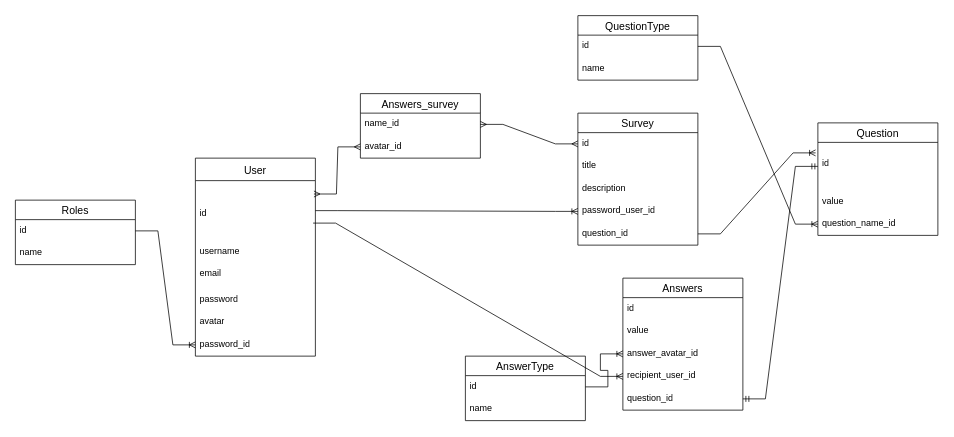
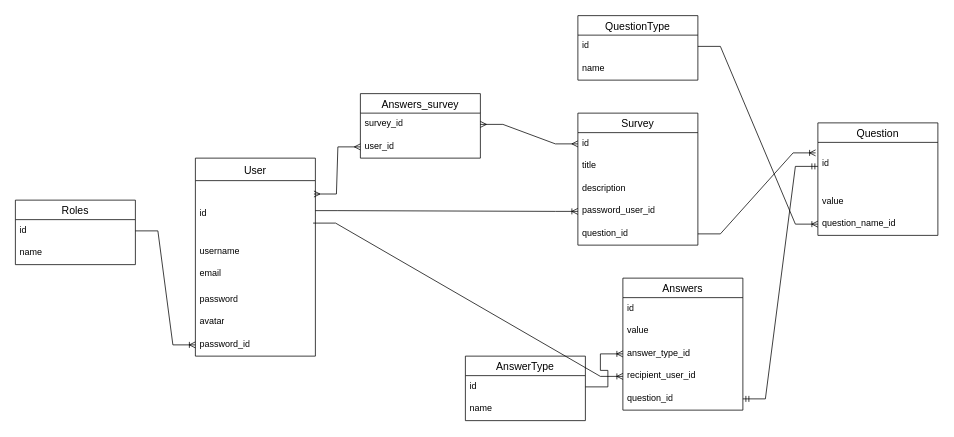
  <mxCell id="0" />
  <mxCell id="1" parent="0" />
  <mxCell id="2" value="User" style="swimlane;fontStyle=0;childLayout=stackLayout;horizontal=1;startSize=30;horizontalStack=0;resizeParent=1;resizeParentMax=0;resizeLast=0;collapsible=1;marginBottom=0;align=center;fontSize=14;" parent="1" vertex="1"><mxGeometry x="260" y="210" width="160" height="264" as="geometry"><mxRectangle x="110" y="50" width="70" height="30" as="alternateBounds" /></mxGeometry></mxCell>
  <mxCell id="3" value="&lt;div&gt;&lt;br&gt;&lt;/div&gt;&lt;div&gt;&lt;br&gt;&lt;/div&gt;id" style="text;strokeColor=none;fillColor=none;spacingLeft=4;spacingRight=4;overflow=hidden;rotatable=0;points=[[0,0.5],[1,0.5]];portConstraint=eastwest;fontSize=12;whiteSpace=wrap;html=1;" parent="2" vertex="1"><mxGeometry y="30" width="160" height="80" as="geometry" /></mxCell>
  <mxCell id="4" value="username" style="text;strokeColor=none;fillColor=none;spacingLeft=4;spacingRight=4;overflow=hidden;rotatable=0;points=[[0,0.5],[1,0.5]];portConstraint=eastwest;fontSize=12;whiteSpace=wrap;html=1;" parent="2" vertex="1"><mxGeometry y="110" width="160" height="30" as="geometry" /></mxCell>
  <mxCell id="5" value="email" style="text;strokeColor=none;fillColor=none;spacingLeft=4;spacingRight=4;overflow=hidden;rotatable=0;points=[[0,0.5],[1,0.5]];portConstraint=eastwest;fontSize=12;whiteSpace=wrap;html=1;" parent="2" vertex="1"><mxGeometry y="140" width="160" height="34" as="geometry" /></mxCell>
  <mxCell id="6" value="password" style="text;strokeColor=none;fillColor=none;spacingLeft=4;spacingRight=4;overflow=hidden;rotatable=0;points=[[0,0.5],[1,0.5]];portConstraint=eastwest;fontSize=12;whiteSpace=wrap;html=1;" parent="2" vertex="1"><mxGeometry y="174" width="160" height="30" as="geometry" /></mxCell>
  <mxCell id="7" value="avatar" style="text;strokeColor=none;fillColor=none;spacingLeft=4;spacingRight=4;overflow=hidden;rotatable=0;points=[[0,0.5],[1,0.5]];portConstraint=eastwest;fontSize=12;whiteSpace=wrap;html=1;" parent="2" vertex="1"><mxGeometry y="204" width="160" height="30" as="geometry" /></mxCell>
  <mxCell id="8" value="password_id" style="text;strokeColor=none;fillColor=none;spacingLeft=4;spacingRight=4;overflow=hidden;rotatable=0;points=[[0,0.5],[1,0.5]];portConstraint=eastwest;fontSize=12;whiteSpace=wrap;html=1;" parent="2" vertex="1"><mxGeometry y="234" width="160" height="30" as="geometry" /></mxCell>
  <mxCell id="9" value="Survey" style="swimlane;fontStyle=0;childLayout=stackLayout;horizontal=1;startSize=26;horizontalStack=0;resizeParent=1;resizeParentMax=0;resizeLast=0;collapsible=1;marginBottom=0;align=center;fontSize=14;" parent="1" vertex="1"><mxGeometry x="770" y="150" width="160" height="176" as="geometry" /></mxCell>
  <mxCell id="10" value="id" style="text;strokeColor=none;fillColor=none;spacingLeft=4;spacingRight=4;overflow=hidden;rotatable=0;points=[[0,0.5],[1,0.5]];portConstraint=eastwest;fontSize=12;whiteSpace=wrap;html=1;" parent="9" vertex="1"><mxGeometry y="26" width="160" height="30" as="geometry" /></mxCell>
  <mxCell id="11" value="title" style="text;strokeColor=none;fillColor=none;spacingLeft=4;spacingRight=4;overflow=hidden;rotatable=0;points=[[0,0.5],[1,0.5]];portConstraint=eastwest;fontSize=12;whiteSpace=wrap;html=1;" parent="9" vertex="1"><mxGeometry y="56" width="160" height="30" as="geometry" /></mxCell>
  <mxCell id="12" value="description" style="text;strokeColor=none;fillColor=none;spacingLeft=4;spacingRight=4;overflow=hidden;rotatable=0;points=[[0,0.5],[1,0.5]];portConstraint=eastwest;fontSize=12;whiteSpace=wrap;html=1;" parent="9" vertex="1"><mxGeometry y="86" width="160" height="30" as="geometry" /></mxCell>
  <mxCell id="13" value="password_user_id" style="text;strokeColor=none;fillColor=none;spacingLeft=4;spacingRight=4;overflow=hidden;rotatable=0;points=[[0,0.5],[1,0.5]];portConstraint=eastwest;fontSize=12;whiteSpace=wrap;html=1;" parent="9" vertex="1"><mxGeometry y="116" width="160" height="30" as="geometry" /></mxCell>
  <mxCell id="14" value="question_id" style="text;strokeColor=none;fillColor=none;spacingLeft=4;spacingRight=4;overflow=hidden;rotatable=0;points=[[0,0.5],[1,0.5]];portConstraint=eastwest;fontSize=12;whiteSpace=wrap;html=1;" parent="9" vertex="1"><mxGeometry y="146" width="160" height="30" as="geometry" /></mxCell>
  <mxCell id="15" value="Question" style="swimlane;fontStyle=0;childLayout=stackLayout;horizontal=1;startSize=26;horizontalStack=0;resizeParent=1;resizeParentMax=0;resizeLast=0;collapsible=1;marginBottom=0;align=center;fontSize=14;" parent="1" vertex="1"><mxGeometry x="1090" y="163" width="160" height="150" as="geometry" /></mxCell>
  <mxCell id="16" value="&lt;div&gt;&lt;br&gt;&lt;/div&gt;id" style="text;strokeColor=none;fillColor=none;spacingLeft=4;spacingRight=4;overflow=hidden;rotatable=0;points=[[0,0.5],[1,0.5]];portConstraint=eastwest;fontSize=12;whiteSpace=wrap;html=1;" parent="15" vertex="1"><mxGeometry y="26" width="160" height="64" as="geometry" /></mxCell>
  <mxCell id="17" value="value" style="text;strokeColor=none;fillColor=none;spacingLeft=4;spacingRight=4;overflow=hidden;rotatable=0;points=[[0,0.5],[1,0.5]];portConstraint=eastwest;fontSize=12;whiteSpace=wrap;html=1;" parent="15" vertex="1"><mxGeometry y="90" width="160" height="30" as="geometry" /></mxCell>
  <mxCell id="18" value="question_name_id" style="text;strokeColor=none;fillColor=none;spacingLeft=4;spacingRight=4;overflow=hidden;rotatable=0;points=[[0,0.5],[1,0.5]];portConstraint=eastwest;fontSize=12;whiteSpace=wrap;html=1;" parent="15" vertex="1"><mxGeometry y="120" width="160" height="30" as="geometry" /></mxCell>
  <mxCell id="19" value="" style="edgeStyle=entityRelationEdgeStyle;fontSize=12;html=1;endArrow=ERoneToMany;rounded=0;entryX=0;entryY=0.5;entryDx=0;entryDy=0;" parent="1" source="3" target="13" edge="1"><mxGeometry width="100" height="100" relative="1" as="geometry"><mxPoint x="704" y="37.49" as="sourcePoint" /><mxPoint x="814" y="88.5" as="targetPoint" /></mxGeometry></mxCell>
  <mxCell id="20" value="" style="edgeStyle=entityRelationEdgeStyle;fontSize=12;html=1;endArrow=ERoneToMany;rounded=0;entryX=-0.019;entryY=0.219;entryDx=0;entryDy=0;entryPerimeter=0;" parent="1" source="14" target="16" edge="1"><mxGeometry width="100" height="100" relative="1" as="geometry"><mxPoint x="980" y="140" as="sourcePoint" /><mxPoint x="1080" y="50" as="targetPoint" /><Array as="points"><mxPoint x="980" y="140" /></Array></mxGeometry></mxCell>
  <mxCell id="21" value="Answers" style="swimlane;fontStyle=0;childLayout=stackLayout;horizontal=1;startSize=26;horizontalStack=0;resizeParent=1;resizeParentMax=0;resizeLast=0;collapsible=1;marginBottom=0;align=center;fontSize=14;" parent="1" vertex="1"><mxGeometry x="830" y="370" width="160" height="176" as="geometry" /></mxCell>
  <mxCell id="22" value="id" style="text;strokeColor=none;fillColor=none;spacingLeft=4;spacingRight=4;overflow=hidden;rotatable=0;points=[[0,0.5],[1,0.5]];portConstraint=eastwest;fontSize=12;whiteSpace=wrap;html=1;" parent="21" vertex="1"><mxGeometry y="26" width="160" height="30" as="geometry" /></mxCell>
  <mxCell id="23" value="value" style="text;strokeColor=none;fillColor=none;spacingLeft=4;spacingRight=4;overflow=hidden;rotatable=0;points=[[0,0.5],[1,0.5]];portConstraint=eastwest;fontSize=12;whiteSpace=wrap;html=1;" parent="21" vertex="1"><mxGeometry y="56" width="160" height="30" as="geometry" /></mxCell>
- <mxCell id="24" value="answer_avatar_id" style="text;strokeColor=none;fillColor=none;spacingLeft=4;spacingRight=4;overflow=hidden;rotatable=0;points=[[0,0.5],[1,0.5]];portConstraint=eastwest;fontSize=12;whiteSpace=wrap;html=1;" parent="21" vertex="1"><mxGeometry y="86" width="160" height="30" as="geometry" /></mxCell>
+ <mxCell id="24" value="answer_type_id" style="text;strokeColor=none;fillColor=none;spacingLeft=4;spacingRight=4;overflow=hidden;rotatable=0;points=[[0,0.5],[1,0.5]];portConstraint=eastwest;fontSize=12;whiteSpace=wrap;html=1;" parent="21" vertex="1"><mxGeometry y="86" width="160" height="30" as="geometry" /></mxCell>
  <mxCell id="25" value="recipient_user_id" style="text;strokeColor=none;fillColor=none;spacingLeft=4;spacingRight=4;overflow=hidden;rotatable=0;points=[[0,0.5],[1,0.5]];portConstraint=eastwest;fontSize=12;whiteSpace=wrap;html=1;" parent="21" vertex="1"><mxGeometry y="116" width="160" height="30" as="geometry" /></mxCell>
  <mxCell id="26" value="question_id" style="text;strokeColor=none;fillColor=none;spacingLeft=4;spacingRight=4;overflow=hidden;rotatable=0;points=[[0,0.5],[1,0.5]];portConstraint=eastwest;fontSize=12;whiteSpace=wrap;html=1;" parent="21" vertex="1"><mxGeometry y="146" width="160" height="30" as="geometry" /></mxCell>
  <mxCell id="27" value="Roles" style="swimlane;fontStyle=0;childLayout=stackLayout;horizontal=1;startSize=26;horizontalStack=0;resizeParent=1;resizeParentMax=0;resizeLast=0;collapsible=1;marginBottom=0;align=center;fontSize=14;" parent="1" vertex="1"><mxGeometry x="20" y="266" width="160" height="86" as="geometry" /></mxCell>
  <mxCell id="28" value="id" style="text;strokeColor=none;fillColor=none;spacingLeft=4;spacingRight=4;overflow=hidden;rotatable=0;points=[[0,0.5],[1,0.5]];portConstraint=eastwest;fontSize=12;whiteSpace=wrap;html=1;" parent="27" vertex="1"><mxGeometry y="26" width="160" height="30" as="geometry" /></mxCell>
  <mxCell id="29" value="name" style="text;strokeColor=none;fillColor=none;spacingLeft=4;spacingRight=4;overflow=hidden;rotatable=0;points=[[0,0.5],[1,0.5]];portConstraint=eastwest;fontSize=12;whiteSpace=wrap;html=1;" parent="27" vertex="1"><mxGeometry y="56" width="160" height="30" as="geometry" /></mxCell>
  <mxCell id="30" value="" style="edgeStyle=entityRelationEdgeStyle;fontSize=12;html=1;endArrow=ERoneToMany;rounded=0;entryX=0;entryY=0.5;entryDx=0;entryDy=0;exitX=1;exitY=0.5;exitDx=0;exitDy=0;" parent="1" source="28" target="8" edge="1"><mxGeometry width="100" height="100" relative="1" as="geometry"><mxPoint x="400" y="250" as="sourcePoint" /><mxPoint x="500" y="150" as="targetPoint" /></mxGeometry></mxCell>
  <mxCell id="31" value="QuestionType" style="swimlane;fontStyle=0;childLayout=stackLayout;horizontal=1;startSize=26;horizontalStack=0;resizeParent=1;resizeParentMax=0;resizeLast=0;collapsible=1;marginBottom=0;align=center;fontSize=14;" parent="1" vertex="1"><mxGeometry x="770" y="20" width="160" height="86" as="geometry" /></mxCell>
  <mxCell id="32" value="id" style="text;strokeColor=none;fillColor=none;spacingLeft=4;spacingRight=4;overflow=hidden;rotatable=0;points=[[0,0.5],[1,0.5]];portConstraint=eastwest;fontSize=12;whiteSpace=wrap;html=1;" parent="31" vertex="1"><mxGeometry y="26" width="160" height="30" as="geometry" /></mxCell>
  <mxCell id="33" value="name" style="text;strokeColor=none;fillColor=none;spacingLeft=4;spacingRight=4;overflow=hidden;rotatable=0;points=[[0,0.5],[1,0.5]];portConstraint=eastwest;fontSize=12;whiteSpace=wrap;html=1;" parent="31" vertex="1"><mxGeometry y="56" width="160" height="30" as="geometry" /></mxCell>
  <mxCell id="34" value="AnswerType" style="swimlane;fontStyle=0;childLayout=stackLayout;horizontal=1;startSize=26;horizontalStack=0;resizeParent=1;resizeParentMax=0;resizeLast=0;collapsible=1;marginBottom=0;align=center;fontSize=14;" parent="1" vertex="1"><mxGeometry x="620" y="474" width="160" height="86" as="geometry" /></mxCell>
  <mxCell id="35" value="id" style="text;strokeColor=none;fillColor=none;spacingLeft=4;spacingRight=4;overflow=hidden;rotatable=0;points=[[0,0.5],[1,0.5]];portConstraint=eastwest;fontSize=12;whiteSpace=wrap;html=1;" parent="34" vertex="1"><mxGeometry y="26" width="160" height="30" as="geometry" /></mxCell>
  <mxCell id="36" value="name" style="text;strokeColor=none;fillColor=none;spacingLeft=4;spacingRight=4;overflow=hidden;rotatable=0;points=[[0,0.5],[1,0.5]];portConstraint=eastwest;fontSize=12;whiteSpace=wrap;html=1;" parent="34" vertex="1"><mxGeometry y="56" width="160" height="30" as="geometry" /></mxCell>
  <mxCell id="37" value="" style="edgeStyle=entityRelationEdgeStyle;fontSize=12;html=1;endArrow=ERoneToMany;rounded=0;entryX=0;entryY=0.5;entryDx=0;entryDy=0;exitX=1;exitY=0.5;exitDx=0;exitDy=0;" parent="1" source="35" target="24" edge="1"><mxGeometry width="100" height="100" relative="1" as="geometry"><mxPoint x="790" y="360" as="sourcePoint" /><mxPoint x="890" y="260" as="targetPoint" /><Array as="points"><mxPoint x="950" y="350" /><mxPoint x="1000" y="400" /></Array></mxGeometry></mxCell>
  <mxCell id="38" value="" style="edgeStyle=entityRelationEdgeStyle;fontSize=12;html=1;endArrow=ERoneToMany;rounded=0;entryX=0;entryY=0.5;entryDx=0;entryDy=0;exitX=1;exitY=0.5;exitDx=0;exitDy=0;" parent="1" source="32" target="18" edge="1"><mxGeometry width="100" height="100" relative="1" as="geometry"><mxPoint x="790" y="360" as="sourcePoint" /><mxPoint x="890" y="260" as="targetPoint" /></mxGeometry></mxCell>
  <mxCell id="39" value="" style="edgeStyle=entityRelationEdgeStyle;fontSize=12;html=1;endArrow=ERmany;startArrow=ERmany;rounded=0;entryX=0;entryY=0.5;entryDx=0;entryDy=0;exitX=1;exitY=0.5;exitDx=0;exitDy=0;" parent="1" source="41" target="10" edge="1"><mxGeometry width="100" height="100" relative="1" as="geometry"><mxPoint x="510" y="460" as="sourcePoint" /><mxPoint x="610" y="360" as="targetPoint" /><Array as="points"><mxPoint x="680" y="400" /></Array></mxGeometry></mxCell>
  <mxCell id="40" value="Answers_survey" style="swimlane;fontStyle=0;childLayout=stackLayout;horizontal=1;startSize=26;horizontalStack=0;resizeParent=1;resizeParentMax=0;resizeLast=0;collapsible=1;marginBottom=0;align=center;fontSize=14;" parent="1" vertex="1"><mxGeometry y="124" width="160" height="86" as="geometry" x="480" /></mxCell>
- <mxCell id="41" value="name_id" style="text;strokeColor=none;fillColor=none;spacingLeft=4;spacingRight=4;overflow=hidden;rotatable=0;points=[[0,0.5],[1,0.5]];portConstraint=eastwest;fontSize=12;whiteSpace=wrap;html=1;" parent="40" vertex="1"><mxGeometry y="26" width="160" height="30" as="geometry" /></mxCell>
- <mxCell id="42" value="avatar_id" style="text;strokeColor=none;fillColor=none;spacingLeft=4;spacingRight=4;overflow=hidden;rotatable=0;points=[[0,0.5],[1,0.5]];portConstraint=eastwest;fontSize=12;whiteSpace=wrap;html=1;" parent="40" vertex="1"><mxGeometry y="56" width="160" height="30" as="geometry" /></mxCell>
+ <mxCell id="41" value="survey_id" style="text;strokeColor=none;fillColor=none;spacingLeft=4;spacingRight=4;overflow=hidden;rotatable=0;points=[[0,0.5],[1,0.5]];portConstraint=eastwest;fontSize=12;whiteSpace=wrap;html=1;" parent="40" vertex="1"><mxGeometry y="26" width="160" height="30" as="geometry" /></mxCell>
+ <mxCell id="42" value="user_id" style="text;strokeColor=none;fillColor=none;spacingLeft=4;spacingRight=4;overflow=hidden;rotatable=0;points=[[0,0.5],[1,0.5]];portConstraint=eastwest;fontSize=12;whiteSpace=wrap;html=1;" parent="40" vertex="1"><mxGeometry y="56" width="160" height="30" as="geometry" /></mxCell>
  <mxCell id="43" value="" style="edgeStyle=entityRelationEdgeStyle;fontSize=12;html=1;endArrow=ERmany;startArrow=ERmany;rounded=0;entryX=0;entryY=0.5;entryDx=0;entryDy=0;exitX=0.988;exitY=0.223;exitDx=0;exitDy=0;exitPerimeter=0;" parent="1" source="3" target="42" edge="1"><mxGeometry width="100" height="100" relative="1" as="geometry"><mxPoint x="510" y="460" as="sourcePoint" /><mxPoint x="610" y="360" as="targetPoint" /></mxGeometry></mxCell>
  <mxCell id="44" value="" style="edgeStyle=entityRelationEdgeStyle;fontSize=12;html=1;endArrow=ERoneToMany;rounded=0;exitX=0.981;exitY=0.708;exitDx=0;exitDy=0;exitPerimeter=0;" parent="1" source="3" target="25" edge="1"><mxGeometry width="100" height="100" relative="1" as="geometry"><mxPoint x="510" y="460" as="sourcePoint" /><mxPoint x="610" y="360" as="targetPoint" /></mxGeometry></mxCell>
  <mxCell id="45" value="" style="edgeStyle=entityRelationEdgeStyle;fontSize=12;html=1;endArrow=ERmandOne;startArrow=ERmandOne;rounded=0;" edge="1" parent="1" source="26" target="16"><mxGeometry width="100" height="100" relative="1" as="geometry"><mxPoint x="890" y="380" as="sourcePoint" /><mxPoint x="990" y="280" as="targetPoint" /></mxGeometry></mxCell>
